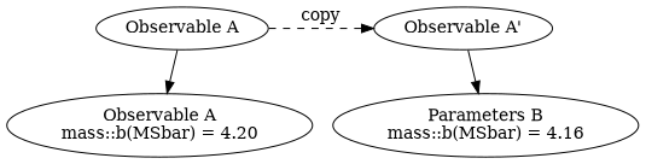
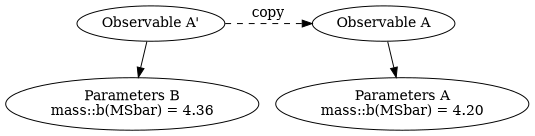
  digraph {
-   n1 [label="Observable A\nmass::b(MSbar) = 4.20"]
-   n2 [label="Parameters B\nmass::b(MSbar) = 4.16"]
+   n1 [label="Parameters A\nmass::b(MSbar) = 4.20"]
+   n2 [label="Parameters B\nmass::b(MSbar) = 4.36"]
    n3 [label="Observable A"]
    n4 [label="Observable A'"]
    subgraph sub_1 {
      rank=same
      n1
      n2
    }
    subgraph sub_2 {
      rank=same
      n3
      n4
    }
    n3 -> n1
-   n3 -> n4 [label=copy style=dashed]
+   n4 -> n3 [label=copy style=dashed]
    n4 -> n2
  }
